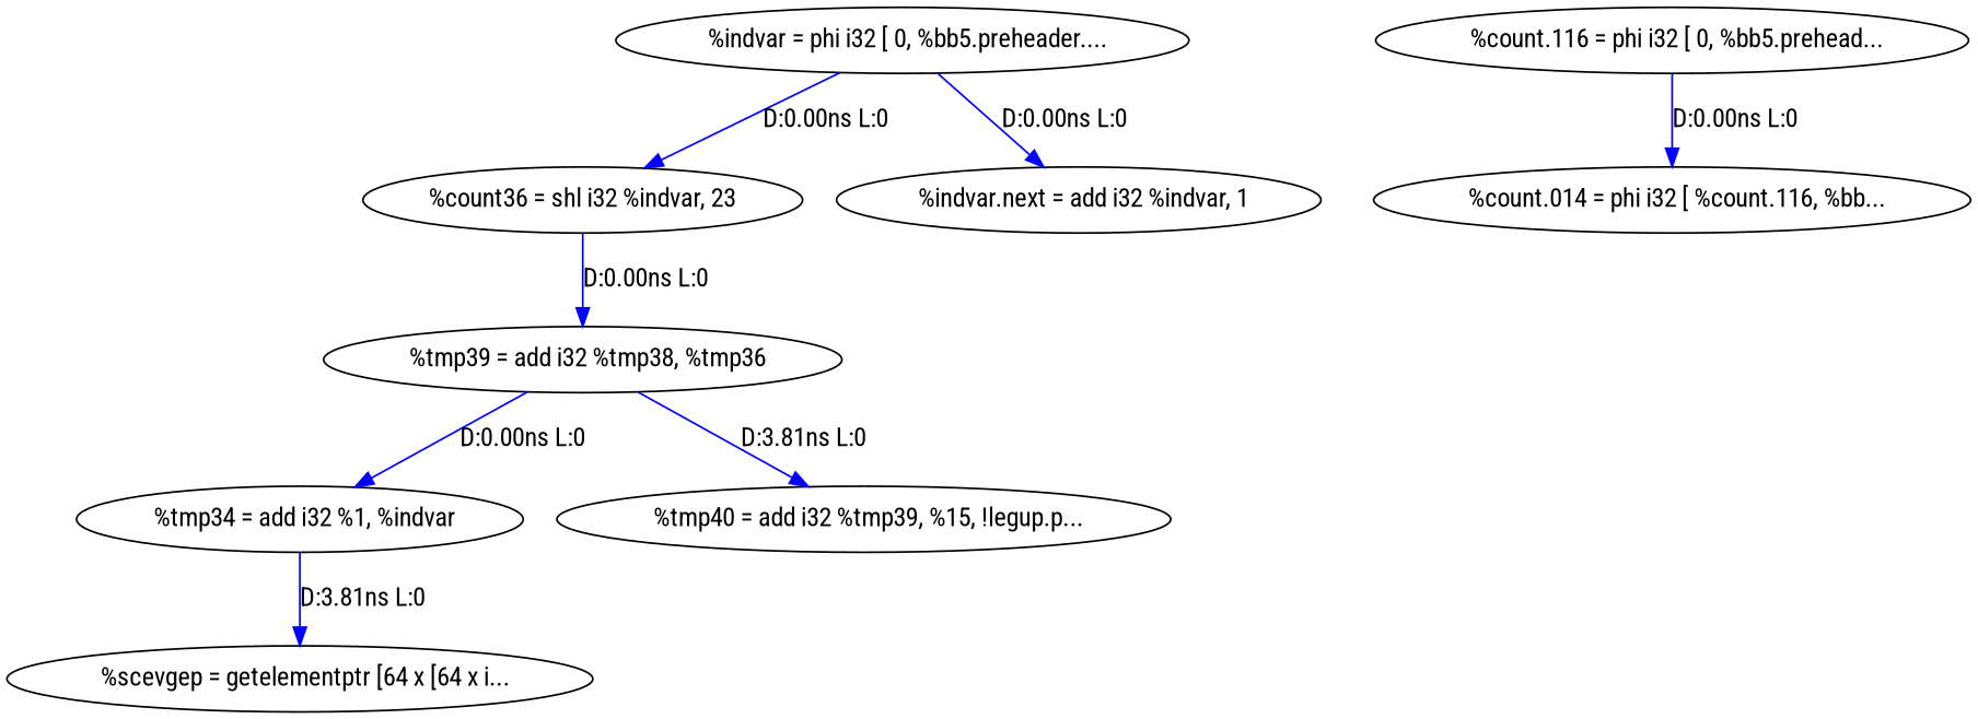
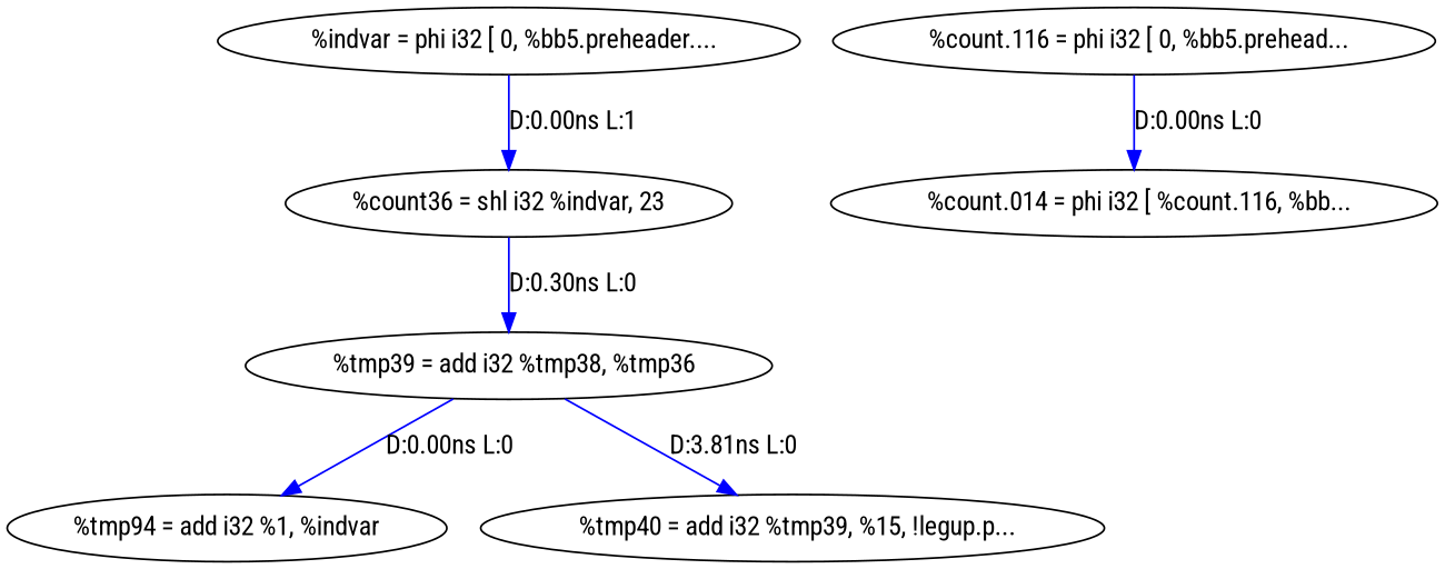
  digraph {
    fontname="Roboto Condensed"
    node [fontname="Roboto Condensed"]
    edge [color=blue fontname="Roboto Condensed"]
    n1 [label="%count36 = shl i32 %indvar, 23"]
    n2 [label="  %tmp39 = add i32 %tmp38, %tmp36"]
-   n3 [label="  %tmp34 = add i32 %1, %indvar"]
+   n3 [label="%tmp94 = add i32 %1, %indvar"]
    n4 [label="  %tmp40 = add i32 %tmp39, %15, !legup.p..."]
    n5 [label="  %indvar = phi i32 [ 0, %bb5.preheader...."]
-   n6 [label="  %indvar.next = add i32 %indvar, 1"]
-   n7 [label="  %scevgep = getelementptr [64 x [64 x i..."]
    n8 [label="  %count.014 = phi i32 [ %count.116, %bb..."]
    n9 [label="  %count.116 = phi i32 [ 0, %bb5.prehead..."]
-   n1 -> n2 [label="D:0.00ns L:0"]
+   n1 -> n2 [label="D:0.30ns L:0"]
    n2 -> n3 [label="D:0.00ns L:0"]
    n2 -> n4 [label="D:3.81ns L:0"]
-   n3 -> n7 [label="D:3.81ns L:0"]
-   n5 -> n1 [label="D:0.00ns L:0"]
-   n5 -> n6 [label="D:0.00ns L:0"]
+   n5 -> n1 [label="D:0.00ns L:1"]
    n9 -> n8 [label="D:0.00ns L:0"]
  }
